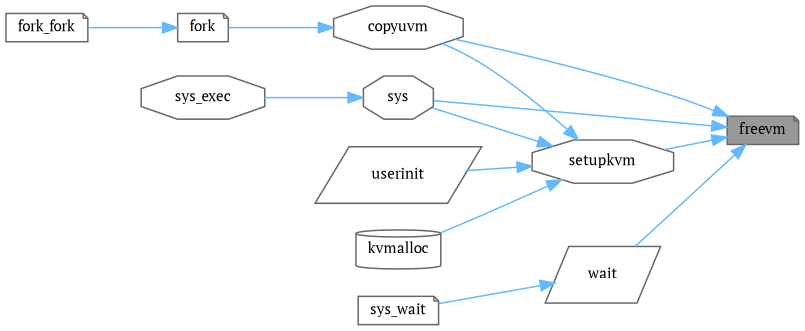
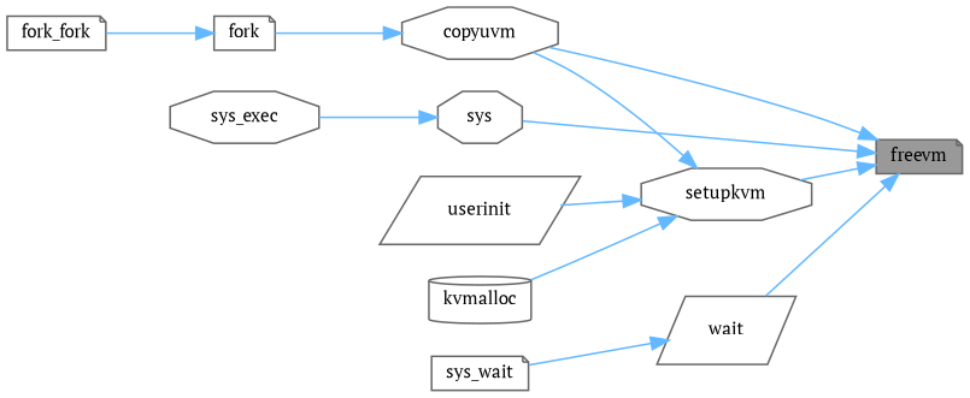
  digraph {
    fontname="PT Serif"
    rankdir=RL
    node [color=grey40 fillcolor=white fontname="PT Serif" fontsize=10 shape=note style=filled]
    edge [color=steelblue1 dir=back fontname="PT Serif" fontsize=10 labelfontname=Helvetica labelfontsize=10 style=solid]
    n1 [color=gray40 fillcolor=grey60 fontcolor=black height=0.2 label=freevm width=0.4]
    n2 [height=0.2 label=copyuvm shape=octagon width=0.4]
    n3 [height=0.2 label=sys shape=octagon width=0.4]
    n4 [height=0.2 label=setupkvm shape=octagon width=0.4]
    n5 [height=0.2 label=wait shape=parallelogram width=0.4]
    n6 [height=0.2 label=fork width=0.4]
    n7 [height=0.2 label=sys_exec shape=octagon width=0.4]
    n8 [height=0.2 label=kvmalloc shape=cylinder width=0.4]
    n9 [height=0.2 label=userinit shape=parallelogram width=0.4]
    n10 [height=0.2 label=sys_wait width=0.4]
    n11 [height=0.2 label=fork_fork width=0.4]
    n1 -> n2
    n1 -> n3
    n1 -> n4
    n1 -> n5
    n2 -> n6
    n3 -> n7
    n4 -> n2
-   n4 -> n3
    n4 -> n8
    n4 -> n9
    n5 -> n10
    n6 -> n11
  }
